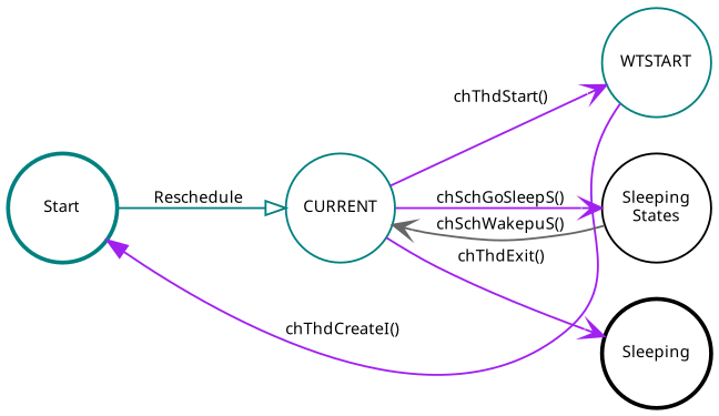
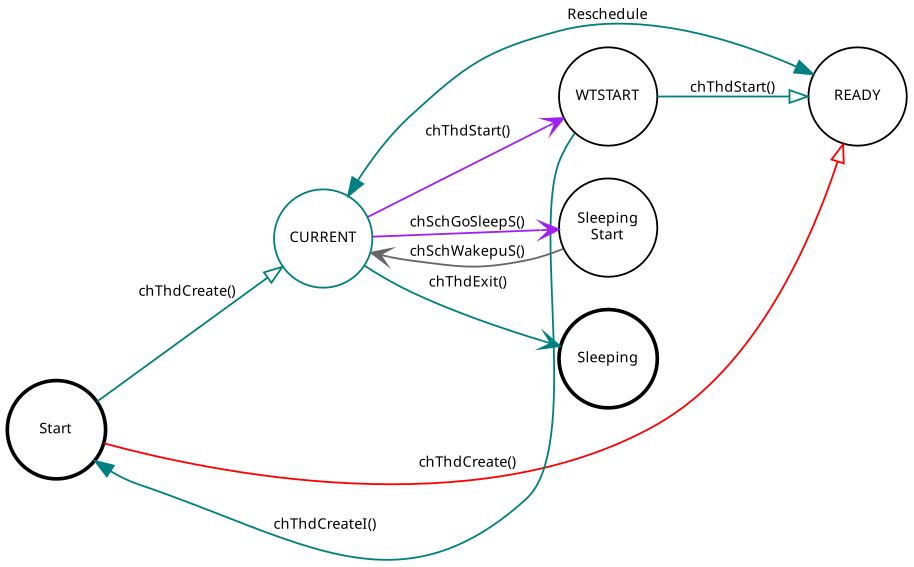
  digraph {
    fontname="Noto Sans"
    rankdir=LR
    node [color=teal fixedsize=true fontname="Noto Sans" fontsize=8 shape=circle]
    edge [arrowhead=vee color=purple fontname="Noto Sans" fontsize=8]
-   n1 [height=0.75 label=Start style=bold width=0.75]
+   n1 [color=black height=0.75 label=Start style=bold width=0.75]
    n2 [height=0.75 label=CURRENT width=0.75]
-   n4 [height=0.75 label=WTSTART width=0.75]
-   n5 [color=black height=0.75 label="Sleeping\nStates" width=0.75]
+   n3 [color=black height=0.75 label=READY width=0.75]
+   n4 [color=black height=0.75 label=WTSTART width=0.75]
+   n5 [color=black height=0.75 label="Sleeping\nStart" width=0.75]
    n6 [color=black height=0.75 label=Sleeping style=bold width=0.75]
-   n1 -> n2 [arrowhead=onormal color=teal label=Reschedule]
-   n1 -> n4 [constraint=false dir=back label="\n chThdCreateI()" arrowhead=""]
+   n1 -> n2 [arrowhead=onormal color=teal label="chThdCreate()"]
+   n1 -> n3 [arrowhead=onormal color=red label="chThdCreate()"]
+   n1 -> n4 [color=teal constraint=false dir=back label="\n chThdCreateI()" arrowhead=""]
+   n2 -> n3 [color=teal dir=both label=Reschedule arrowhead=""]
    n2 -> n4 [label="chThdStart()"]
    n2 -> n5 [label="chSchGoSleepS()"]
-   n2 -> n6 [label="chThdExit()"]
+   n2 -> n6 [color=teal label="chThdExit()"]
+   n4 -> n3 [arrowhead=onormal color=teal label="chThdStart()"]
    n5 -> n2 [color=gray40 label="chSchWakepuS()"]
  }
